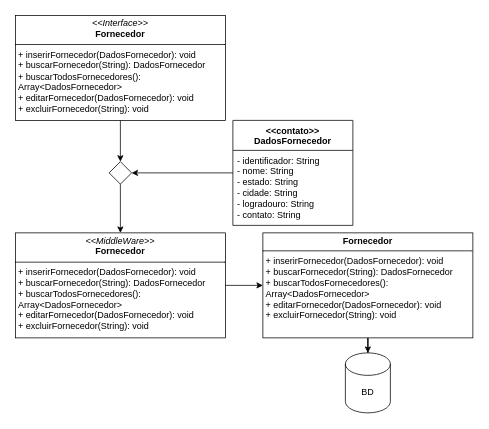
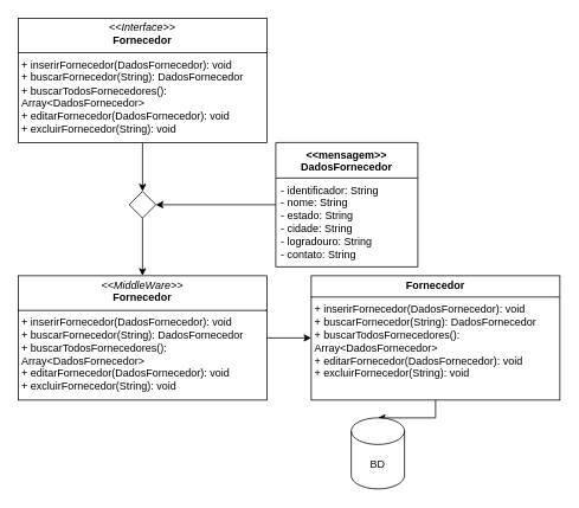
  <mxCell id="0" />
  <mxCell id="1" parent="0" />
  <mxCell id="2" style="edgeStyle=orthogonalEdgeStyle;rounded=0;orthogonalLoop=1;jettySize=auto;html=1;entryX=1;entryY=0.5;entryDx=0;entryDy=0;" edge="1" parent="1" source="3" target="12"><mxGeometry relative="1" as="geometry" /></mxCell>
- <mxCell id="3" value="&amp;lt;&amp;lt;contato&amp;gt;&amp;gt;&lt;div&gt;DadosFornecedor&lt;/div&gt;" style="swimlane;fontStyle=1;align=center;verticalAlign=top;childLayout=stackLayout;horizontal=1;startSize=40;horizontalStack=0;resizeParent=1;resizeParentMax=0;resizeLast=0;collapsible=1;marginBottom=0;whiteSpace=wrap;html=1;" vertex="1" parent="1"><mxGeometry x="310" y="160" width="160" height="140" as="geometry" /></mxCell>
+ <mxCell id="3" value="&amp;lt;&amp;lt;mensagem&amp;gt;&amp;gt;&lt;div&gt;DadosFornecedor&lt;/div&gt;" style="swimlane;fontStyle=1;align=center;verticalAlign=top;childLayout=stackLayout;horizontal=1;startSize=40;horizontalStack=0;resizeParent=1;resizeParentMax=0;resizeLast=0;collapsible=1;marginBottom=0;whiteSpace=wrap;html=1;" vertex="1" parent="1"><mxGeometry x="310" y="160" width="160" height="140" as="geometry" /></mxCell>
  <mxCell id="4" value="&lt;div&gt;- identificador: String&lt;/div&gt;&lt;div&gt;&lt;span style=&quot;background-color: initial;&quot;&gt;- nome: String&lt;/span&gt;&lt;/div&gt;&lt;div&gt;&lt;span style=&quot;background-color: initial;&quot;&gt;- estado: String&lt;/span&gt;&lt;/div&gt;&lt;div&gt;&lt;span style=&quot;background-color: initial;&quot;&gt;- cidade: String&lt;/span&gt;&lt;/div&gt;&lt;div&gt;&lt;span style=&quot;background-color: initial;&quot;&gt;- logradouro: String&lt;/span&gt;&lt;/div&gt;&lt;div&gt;&lt;span style=&quot;background-color: initial;&quot;&gt;- contato: String&amp;nbsp;&lt;/span&gt;&lt;/div&gt;" style="text;strokeColor=none;fillColor=none;align=left;verticalAlign=top;spacingLeft=4;spacingRight=4;overflow=hidden;rotatable=0;points=[[0,0.5],[1,0.5]];portConstraint=eastwest;whiteSpace=wrap;html=1;" vertex="1" parent="3"><mxGeometry y="40" width="160" height="100" as="geometry" /></mxCell>
  <mxCell id="5" style="edgeStyle=orthogonalEdgeStyle;rounded=0;orthogonalLoop=1;jettySize=auto;html=1;entryX=0.5;entryY=0;entryDx=0;entryDy=0;" edge="1" parent="1" source="6" target="12"><mxGeometry relative="1" as="geometry" /></mxCell>
  <mxCell id="6" value="&lt;p style=&quot;margin:0px;margin-top:4px;text-align:center;&quot;&gt;&lt;i&gt;&amp;lt;&amp;lt;Interface&amp;gt;&amp;gt;&lt;/i&gt;&lt;br&gt;&lt;b&gt;Fornecedor&lt;/b&gt;&lt;/p&gt;&lt;hr size=&quot;1&quot; style=&quot;border-style:solid;&quot;&gt;&lt;p style=&quot;margin:0px;margin-left:4px;&quot;&gt;+ inserirFornecedor(DadosFornecedor): void&lt;/p&gt;&lt;p style=&quot;margin:0px;margin-left:4px;&quot;&gt;+ buscarFornecedor(String): DadosFornecedor&lt;/p&gt;&lt;p style=&quot;margin:0px;margin-left:4px;&quot;&gt;+ buscarTodosFornecedores(): Array&amp;lt;DadosFornecedor&amp;gt;&lt;/p&gt;&lt;p style=&quot;margin:0px;margin-left:4px;&quot;&gt;+ editarFornecedor(DadosFornecedor): void&lt;/p&gt;&lt;p style=&quot;margin:0px;margin-left:4px;&quot;&gt;+ excluirFornecedor(String): void&lt;/p&gt;" style="verticalAlign=top;align=left;overflow=fill;html=1;whiteSpace=wrap;" vertex="1" parent="1"><mxGeometry x="20" y="20" width="280" height="140" as="geometry" /></mxCell>
  <mxCell id="7" value="" style="edgeStyle=orthogonalEdgeStyle;rounded=0;orthogonalLoop=1;jettySize=auto;html=1;" edge="1" parent="1" source="8" target="10"><mxGeometry relative="1" as="geometry" /></mxCell>
  <mxCell id="8" value="&lt;p style=&quot;margin:0px;margin-top:4px;text-align:center;&quot;&gt;&lt;i&gt;&amp;lt;&amp;lt;MiddleWare&amp;gt;&amp;gt;&lt;/i&gt;&lt;br&gt;&lt;b&gt;Fornecedor&lt;/b&gt;&lt;/p&gt;&lt;hr size=&quot;1&quot; style=&quot;border-style:solid;&quot;&gt;&lt;p style=&quot;margin:0px;margin-left:4px;&quot;&gt;+ inserirFornecedor(DadosFornecedor): void&lt;/p&gt;&lt;p style=&quot;margin:0px;margin-left:4px;&quot;&gt;+ buscarFornecedor(String): DadosFornecedor&lt;/p&gt;&lt;p style=&quot;margin:0px;margin-left:4px;&quot;&gt;+ buscarTodosFornecedores(): Array&amp;lt;DadosFornecedor&amp;gt;&lt;/p&gt;&lt;p style=&quot;margin:0px;margin-left:4px;&quot;&gt;+ editarFornecedor(DadosFornecedor): void&lt;/p&gt;&lt;p style=&quot;margin:0px;margin-left:4px;&quot;&gt;+ excluirFornecedor(String): void&lt;/p&gt;" style="verticalAlign=top;align=left;overflow=fill;html=1;whiteSpace=wrap;" vertex="1" parent="1"><mxGeometry x="20" y="310" width="280" height="140" as="geometry" /></mxCell>
  <mxCell id="9" style="edgeStyle=orthogonalEdgeStyle;rounded=0;orthogonalLoop=1;jettySize=auto;html=1;" edge="1" parent="1" source="10" target="13"><mxGeometry relative="1" as="geometry"><mxPoint x="490" y="510" as="targetPoint" /></mxGeometry></mxCell>
  <mxCell id="10" value="&lt;p style=&quot;margin:0px;margin-top:4px;text-align:center;&quot;&gt;&lt;b&gt;Fornecedor&lt;/b&gt;&lt;/p&gt;&lt;hr size=&quot;1&quot; style=&quot;border-style:solid;&quot;&gt;&lt;p style=&quot;margin:0px;margin-left:4px;&quot;&gt;+ inserirFornecedor(DadosFornecedor): void&lt;/p&gt;&lt;p style=&quot;margin:0px;margin-left:4px;&quot;&gt;+ buscarFornecedor(String): DadosFornecedor&lt;/p&gt;&lt;p style=&quot;margin:0px;margin-left:4px;&quot;&gt;+ buscarTodosFornecedores(): Array&amp;lt;DadosFornecedor&amp;gt;&lt;/p&gt;&lt;p style=&quot;margin:0px;margin-left:4px;&quot;&gt;+ editarFornecedor(DadosFornecedor): void&lt;/p&gt;&lt;p style=&quot;margin:0px;margin-left:4px;&quot;&gt;+ excluirFornecedor(String): void&lt;/p&gt;" style="verticalAlign=top;align=left;overflow=fill;html=1;whiteSpace=wrap;" vertex="1" parent="1"><mxGeometry x="350" y="310" width="280" height="140" as="geometry" /></mxCell>
  <mxCell id="11" style="edgeStyle=orthogonalEdgeStyle;rounded=0;orthogonalLoop=1;jettySize=auto;html=1;entryX=0.5;entryY=0;entryDx=0;entryDy=0;" edge="1" parent="1" source="12" target="8"><mxGeometry relative="1" as="geometry" /></mxCell>
  <mxCell id="12" value="" style="rhombus;whiteSpace=wrap;html=1;" vertex="1" parent="1"><mxGeometry x="145" y="215" width="30" height="30" as="geometry" /></mxCell>
- <mxCell id="13" value="BD" style="shape=cylinder3;whiteSpace=wrap;html=1;boundedLbl=1;backgroundOutline=1;size=15;" vertex="1" parent="1"><mxGeometry x="460" y="470" width="60" height="80" as="geometry" /></mxCell>
+ <mxCell id="13" value="BD" style="shape=cylinder3;whiteSpace=wrap;html=1;boundedLbl=1;backgroundOutline=1;size=15;" vertex="1" parent="1"><mxGeometry x="395" y="470" width="60" height="80" as="geometry" /></mxCell>
